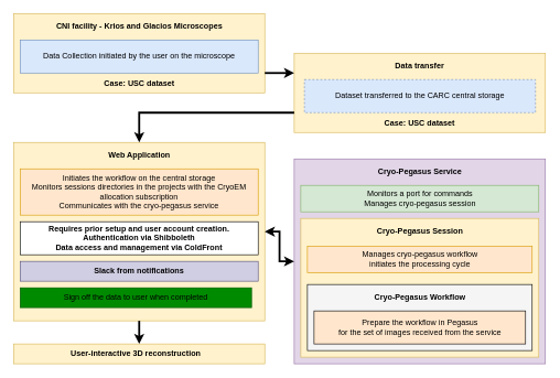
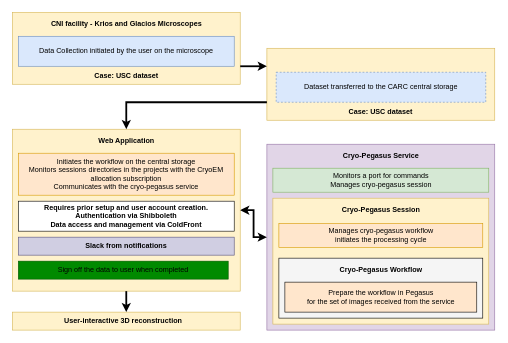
  <mxCell id="0" />
  <mxCell id="1" parent="0" />
  <mxCell id="2" value="" style="rounded=0;whiteSpace=wrap;html=1;fillColor=#fff2cc;strokeColor=#d6b656;fontColor=default;" vertex="1" parent="1"><mxGeometry x="20" y="215" width="380" height="270" as="geometry" /></mxCell>
  <mxCell id="3" value="" style="rounded=0;whiteSpace=wrap;html=1;fillColor=#e1d5e7;strokeColor=#9673a6;fontColor=default;" vertex="1" parent="1"><mxGeometry x="444.5" y="240" width="380" height="310" as="geometry" /></mxCell>
  <mxCell id="4" value="" style="rounded=0;whiteSpace=wrap;html=1;fillColor=#fff2cc;strokeColor=#d6b656;fontColor=default;" vertex="1" parent="1"><mxGeometry x="454.5" y="330" width="360" height="210" as="geometry" /></mxCell>
  <mxCell id="5" value="" style="rounded=0;whiteSpace=wrap;html=1;fillColor=#f5f5f5;strokeColor=default;fontColor=default;labelBackgroundColor=none;" vertex="1" parent="1"><mxGeometry x="464.5" y="430" width="340" height="100" as="geometry" /></mxCell>
  <mxCell id="6" value="" style="rounded=0;whiteSpace=wrap;html=1;fillColor=#fff2cc;strokeColor=#d6b656;fontColor=default;" vertex="1" parent="1"><mxGeometry x="20" y="20" width="380" height="120" as="geometry" /></mxCell>
  <mxCell id="7" value="" style="rounded=0;whiteSpace=wrap;html=1;fillColor=#d0cee2;strokeColor=#56517e;fontColor=default;" vertex="1" parent="1"><mxGeometry x="30" y="395" width="360" height="30" as="geometry" /></mxCell>
  <mxCell id="8" value="" style="rounded=0;whiteSpace=wrap;html=1;fillColor=#fff2cc;strokeColor=#d6b656;fontColor=default;" vertex="1" parent="1"><mxGeometry x="20" y="520" width="380" height="30" as="geometry" /></mxCell>
  <mxCell id="9" value="Data Collection initiated by the user on the microscope" style="rounded=0;whiteSpace=wrap;html=1;fillColor=#dae8fc;strokeColor=#6c8ebf;fontColor=default;" vertex="1" parent="1"><mxGeometry x="30" y="60" width="360" height="50" as="geometry" /></mxCell>
  <mxCell id="10" value="Manages cryo-pegasus workflow&lt;br&gt;initiates the processing cycle" style="rounded=0;whiteSpace=wrap;html=1;fillColor=#ffe6cc;strokeColor=#d79b00;fontColor=default;" vertex="1" parent="1"><mxGeometry x="464.5" y="372" width="340" height="40" as="geometry" /></mxCell>
  <mxCell id="11" style="edgeStyle=orthogonalEdgeStyle;rounded=0;orthogonalLoop=1;jettySize=auto;html=1;entryX=0.5;entryY=0;entryDx=0;entryDy=0;labelBackgroundColor=default;fontColor=default;strokeColor=default;strokeWidth=3;exitX=0.5;exitY=1;exitDx=0;exitDy=0;" edge="1" parent="1" source="2" target="8"><mxGeometry relative="1" as="geometry"><mxPoint x="210" y="700" as="sourcePoint" /></mxGeometry></mxCell>
  <mxCell id="12" value="Sign off the data to user when completed" style="rounded=0;whiteSpace=wrap;html=1;fillColor=#008a00;strokeColor=#005700;labelBackgroundColor=none;fontColor=default;" vertex="1" parent="1"><mxGeometry x="30" y="435" width="350" height="30" as="geometry" /></mxCell>
  <mxCell id="13" value="&lt;b&gt;Requires prior setup and user account creation.&lt;br&gt;Authentication via Shibboleth&lt;br&gt;Data access and management via ColdFront&lt;/b&gt;" style="rounded=0;whiteSpace=wrap;html=1;fontColor=default;fillColor=default;strokeColor=default;" vertex="1" parent="1"><mxGeometry x="30" y="335" width="360" height="50" as="geometry" /></mxCell>
  <mxCell id="14" value="User-interactive 3D reconstruction" style="text;html=1;strokeColor=none;fillColor=none;align=center;verticalAlign=middle;whiteSpace=wrap;rounded=0;fontColor=default;fontStyle=1" vertex="1" parent="1"><mxGeometry x="85" y="525" width="240" height="20" as="geometry" /></mxCell>
  <mxCell id="15" value="Web Application" style="text;html=1;strokeColor=none;fillColor=none;align=center;verticalAlign=middle;whiteSpace=wrap;rounded=0;fontColor=default;labelBackgroundColor=none;fontStyle=1" vertex="1" parent="1"><mxGeometry x="147.5" y="225" width="125" height="20" as="geometry" /></mxCell>
  <mxCell id="16" value="Slack from notifications" style="text;html=1;strokeColor=none;fillColor=none;align=center;verticalAlign=middle;whiteSpace=wrap;rounded=0;fontColor=default;fontStyle=1" vertex="1" parent="1"><mxGeometry x="110" y="400" width="200" height="20" as="geometry" /></mxCell>
  <mxCell id="17" value="Cryo-Pegasus Service" style="text;html=1;strokeColor=none;fillColor=none;align=center;verticalAlign=middle;whiteSpace=wrap;rounded=0;fontColor=default;fontStyle=1" vertex="1" parent="1"><mxGeometry x="544.5" y="250" width="180" height="20" as="geometry" /></mxCell>
  <mxCell id="18" value="CNI facility - Krios and Glacios Microscopes" style="text;html=1;strokeColor=none;fillColor=none;align=center;verticalAlign=middle;whiteSpace=wrap;rounded=0;fontColor=default;fontStyle=1" vertex="1" parent="1"><mxGeometry x="45.5" y="30" width="329" height="20" as="geometry" /></mxCell>
  <mxCell id="19" value="Initiates the workflow on the central storage&lt;br&gt;Monitors sessions directories in the projects with the CryoEM allocation subscription&lt;br&gt;Communicates with the cryo-pegasus service" style="rounded=0;whiteSpace=wrap;html=1;fillColor=#ffe6cc;strokeColor=#d79b00;fontColor=default;" vertex="1" parent="1"><mxGeometry x="30" y="255" width="360" height="70" as="geometry" /></mxCell>
  <mxCell id="20" value="Cryo-Pegasus Workflow" style="text;html=1;strokeColor=none;fillColor=none;align=center;verticalAlign=middle;whiteSpace=wrap;rounded=0;fontColor=default;labelBackgroundColor=none;fontStyle=1" vertex="1" parent="1"><mxGeometry x="544.5" y="440" width="180" height="20" as="geometry" /></mxCell>
  <mxCell id="21" value="Cryo-Pegasus Session" style="text;html=1;strokeColor=none;fillColor=none;align=center;verticalAlign=middle;whiteSpace=wrap;rounded=0;fontColor=default;fontStyle=1" vertex="1" parent="1"><mxGeometry x="544.5" y="340" width="180" height="20" as="geometry" /></mxCell>
  <mxCell id="22" value="Prepare the workflow in Pegasus &lt;br&gt;for the set of images received from the service" style="rounded=0;whiteSpace=wrap;html=1;fillColor=#ffe6cc;strokeColor=default;fontColor=default;labelBackgroundColor=none;" vertex="1" parent="1"><mxGeometry x="474.5" y="470" width="320" height="50" as="geometry" /></mxCell>
  <mxCell id="23" value="Monitors a port for commands&lt;br&gt;Manages cryo-pegasus session" style="rounded=0;whiteSpace=wrap;html=1;fillColor=#d5e8d4;strokeColor=#82b366;fontColor=default;" vertex="1" parent="1"><mxGeometry x="454.5" y="280" width="360" height="40" as="geometry" /></mxCell>
  <mxCell id="24" style="edgeStyle=orthogonalEdgeStyle;rounded=0;orthogonalLoop=1;jettySize=auto;html=1;labelBackgroundColor=default;fontColor=default;strokeColor=default;strokeWidth=3;startArrow=classic;startFill=1;exitX=1;exitY=0.5;exitDx=0;exitDy=0;" edge="1" parent="1" source="2" target="3"><mxGeometry relative="1" as="geometry"><mxPoint x="410" y="460" as="sourcePoint" /><mxPoint x="816.5" y="515" as="targetPoint" /></mxGeometry></mxCell>
  <mxCell id="25" value="Case: USC dataset" style="text;html=1;strokeColor=none;fillColor=none;align=center;verticalAlign=middle;whiteSpace=wrap;rounded=0;fontColor=default;fontStyle=1" vertex="1" parent="1"><mxGeometry x="45.5" y="116" width="329" height="20" as="geometry" /></mxCell>
  <mxCell id="26" value="" style="rounded=0;whiteSpace=wrap;html=1;fillColor=#fff2cc;strokeColor=#d6b656;fontColor=default;" vertex="1" parent="1"><mxGeometry x="444.5" y="80" width="380" height="120" as="geometry" /></mxCell>
  <mxCell id="27" value="Dataset transferred to the CARC central storage" style="rounded=0;whiteSpace=wrap;html=1;fillColor=#dae8fc;strokeColor=#6c8ebf;fontColor=default;dashed=1;" vertex="1" parent="1"><mxGeometry x="460" y="120" width="349.5" height="50" as="geometry" /></mxCell>
- <mxCell id="28" value="Data transfer" style="text;html=1;strokeColor=none;fillColor=none;align=center;verticalAlign=middle;whiteSpace=wrap;rounded=0;fontColor=default;fontStyle=1" vertex="1" parent="1"><mxGeometry x="470" y="90" width="329" height="20" as="geometry" /></mxCell>
  <mxCell id="29" value="Case: USC dataset" style="text;html=1;strokeColor=none;fillColor=none;align=center;verticalAlign=middle;whiteSpace=wrap;rounded=0;fontColor=default;fontStyle=1" vertex="1" parent="1"><mxGeometry x="470" y="176" width="329" height="20" as="geometry" /></mxCell>
  <mxCell id="30" style="edgeStyle=orthogonalEdgeStyle;rounded=0;orthogonalLoop=1;jettySize=auto;html=1;entryX=0;entryY=0.25;entryDx=0;entryDy=0;labelBackgroundColor=default;fontColor=default;strokeColor=default;strokeWidth=3;exitX=1;exitY=0.75;exitDx=0;exitDy=0;" edge="1" parent="1" source="6" target="26"><mxGeometry relative="1" as="geometry"><mxPoint x="430" y="40" as="sourcePoint" /><mxPoint x="430" y="80" as="targetPoint" /></mxGeometry></mxCell>
  <mxCell id="31" style="edgeStyle=orthogonalEdgeStyle;rounded=0;orthogonalLoop=1;jettySize=auto;html=1;entryX=0.5;entryY=0;entryDx=0;entryDy=0;labelBackgroundColor=default;fontColor=default;strokeColor=default;strokeWidth=3;exitX=0;exitY=0.75;exitDx=0;exitDy=0;" edge="1" parent="1" source="26" target="2"><mxGeometry relative="1" as="geometry"><mxPoint x="310" y="160" as="sourcePoint" /><mxPoint x="354.5" y="180" as="targetPoint" /></mxGeometry></mxCell>
